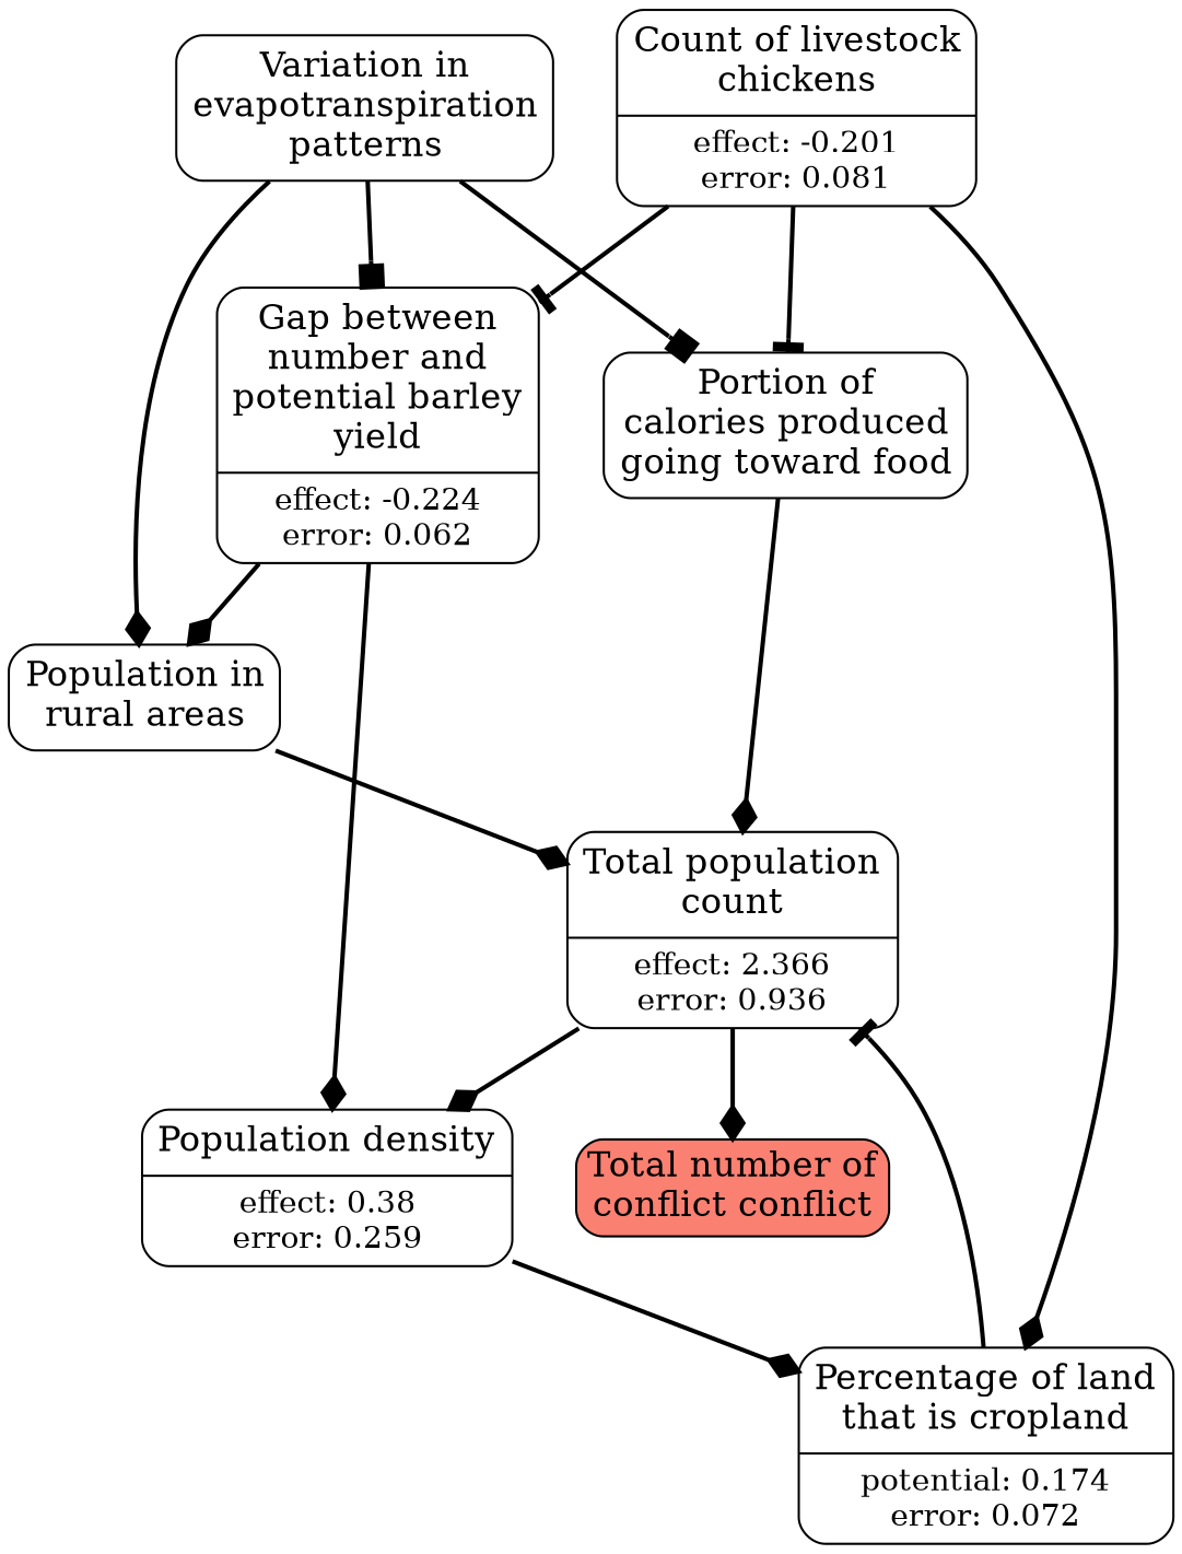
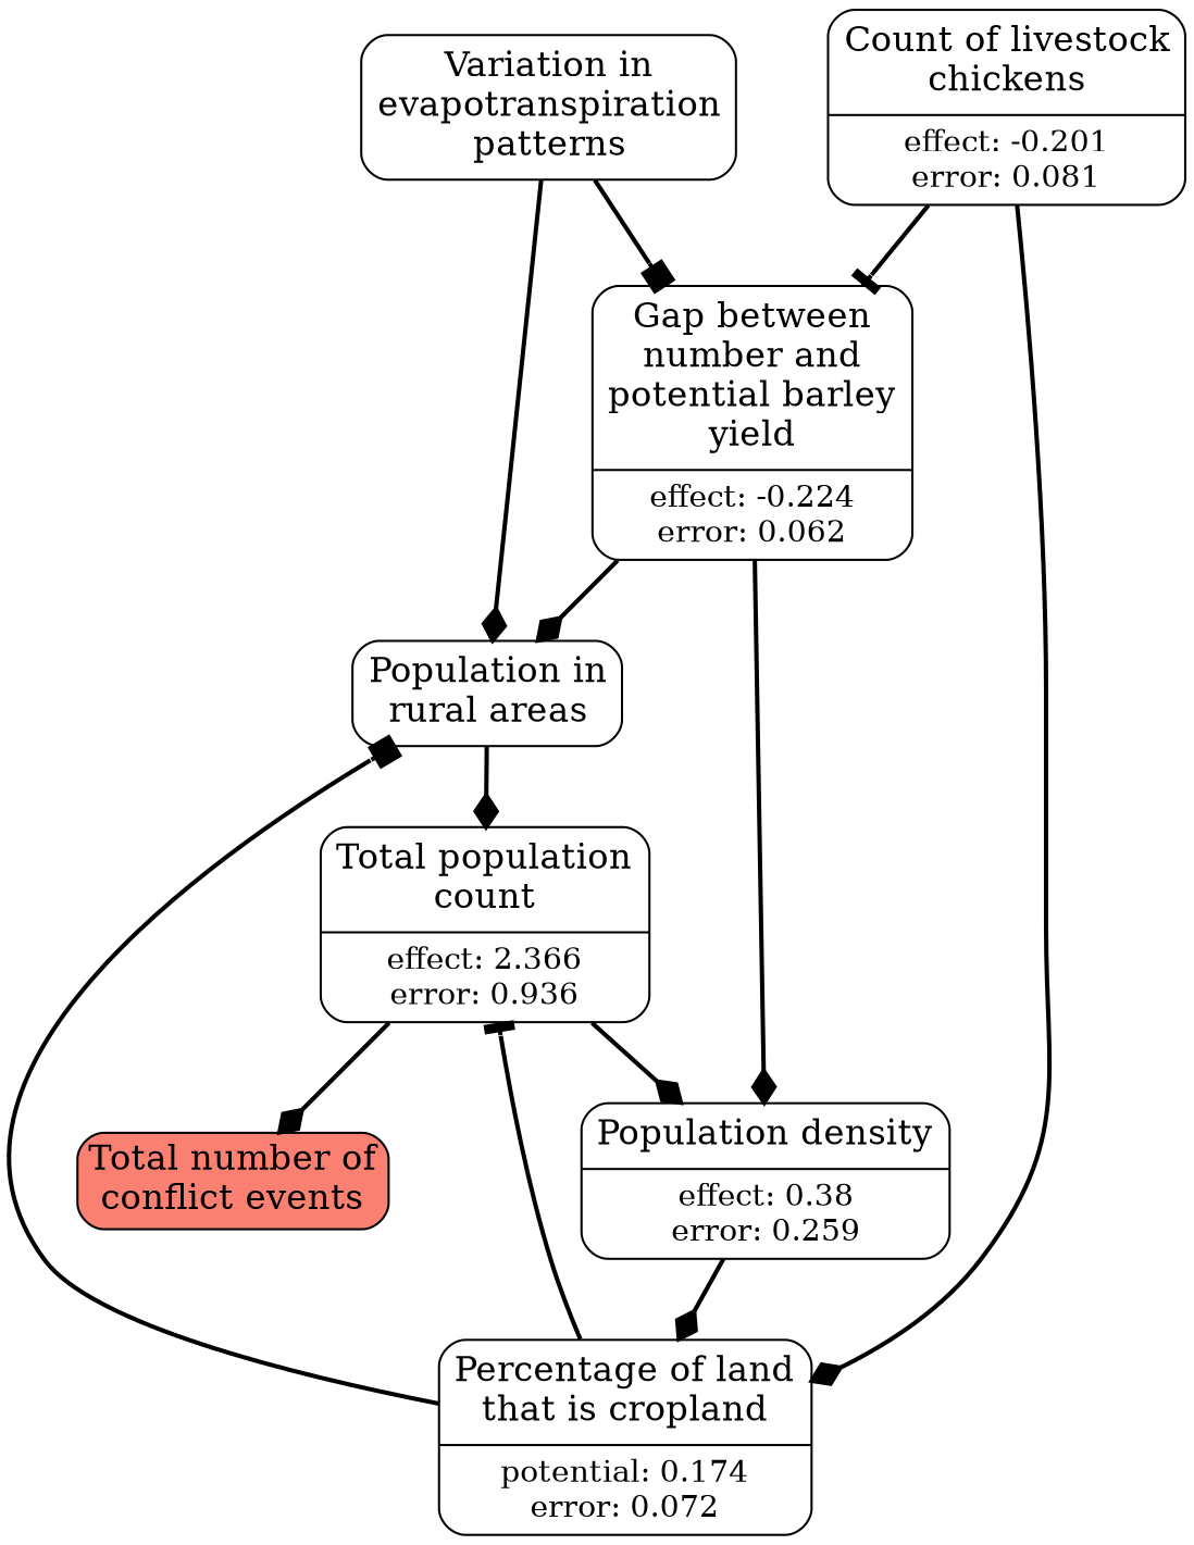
  strict digraph {
    concentrate=true
    fontname="DejaVu Serif"
    nodesep=0.4
    node [fontname="DejaVu Serif" margin="0.07,0.05" penwidth=1.0 shape=Mrecord]
    edge [arrowhead=diamond arrowsize=1.2 fontname="DejaVu Serif" penwidth=2 style=solid]
    n1 [label=<<table align="center" border="0" cellspacing="1" cellpadding="1"> <tr><td><font point-size="16">Variation in<br/>evapotranspiration<br/>patterns<br/></font></td></tr> </table> >]
    n2 [label=<{<table align="center" border="0" cellspacing="1" cellpadding="1"> <tr><td><font point-size="16">Count of livestock<br/>chickens<br/></font></td></tr> </table> |<table border="0" cellspacing="1" cellpadding="0.5"><tr><td><font point-size="14">effect: -0.201</font></td></tr> <tr><td><font point-size="14">error: 0.081</font></td></tr></table>}>]
    n3 [label=<{<table align="center" border="0" cellspacing="1" cellpadding="1"> <tr><td><font point-size="16">Gap between<br/>number and<br/>potential barley<br/>yield<br/></font></td></tr> </table> |<table border="0" cellspacing="1" cellpadding="0.5"><tr><td><font point-size="14">effect: -0.224</font></td></tr> <tr><td><font point-size="14">error: 0.062</font></td></tr></table>}>]
    n4 [label=<<table align="center" border="0" cellspacing="1" cellpadding="1"> <tr><td><font point-size="16">Population in<br/>rural areas<br/></font></td></tr> </table> >]
-   n5 [label=<<table align="center" border="0" cellspacing="1" cellpadding="1"> <tr><td><font point-size="16">Portion of<br/>calories produced<br/>going toward food<br/></font></td></tr> </table> >]
    n6 [label=<{<table align="center" border="0" cellspacing="1" cellpadding="1"> <tr><td><font point-size="16">Percentage of land<br/>that is cropland<br/></font></td></tr> </table> |<table border="0" cellspacing="1" cellpadding="0.5"><tr><td><font point-size="14">potential: 0.174</font></td></tr> <tr><td><font point-size="14">error: 0.072</font></td></tr></table>}>]
    n7 [label=<{<table align="center" border="0" cellspacing="1" cellpadding="1"> <tr><td><font point-size="16">Population density</font></td></tr> </table> |<table border="0" cellspacing="1" cellpadding="0.5"><tr><td><font point-size="14">effect: 0.38</font></td></tr> <tr><td><font point-size="14">error: 0.259</font></td></tr></table>}>]
    n8 [label=<{<table align="center" border="0" cellspacing="1" cellpadding="1"> <tr><td><font point-size="16">Total population<br/>count<br/></font></td></tr> </table> |<table border="0" cellspacing="1" cellpadding="0.5"><tr><td><font point-size="14">effect: 2.366</font></td></tr> <tr><td><font point-size="14">error: 0.936</font></td></tr></table>}>]
-   n9 [fillcolor=salmon fontsize="16pt" label="Total number of\nconflict conflict" shape=box style="rounded,filled"]
+   n9 [fillcolor=salmon fontsize="16pt" label="Total number of\nconflict events" shape=box style="rounded,filled"]
    subgraph sub_1 {
      rank=same
      n1
      n2
    }
    n1 -> n3 [arrowhead=box style=bold]
    n1 -> n4 [style=bold]
-   n1 -> n5 [arrowhead=box]
    n2 -> n3 [arrowhead=tee style=bold]
-   n2 -> n5 [arrowhead=tee style=bold]
    n2 -> n6 [style=bold]
    n3 -> n4
    n3 -> n7
    n4 -> n8
-   n5 -> n8
+   n6 -> n4 [arrowhead=box]
    n6 -> n8 [arrowhead=tee]
    n7 -> n6
    n8 -> n7
    n8 -> n9 [style=bold]
  }
